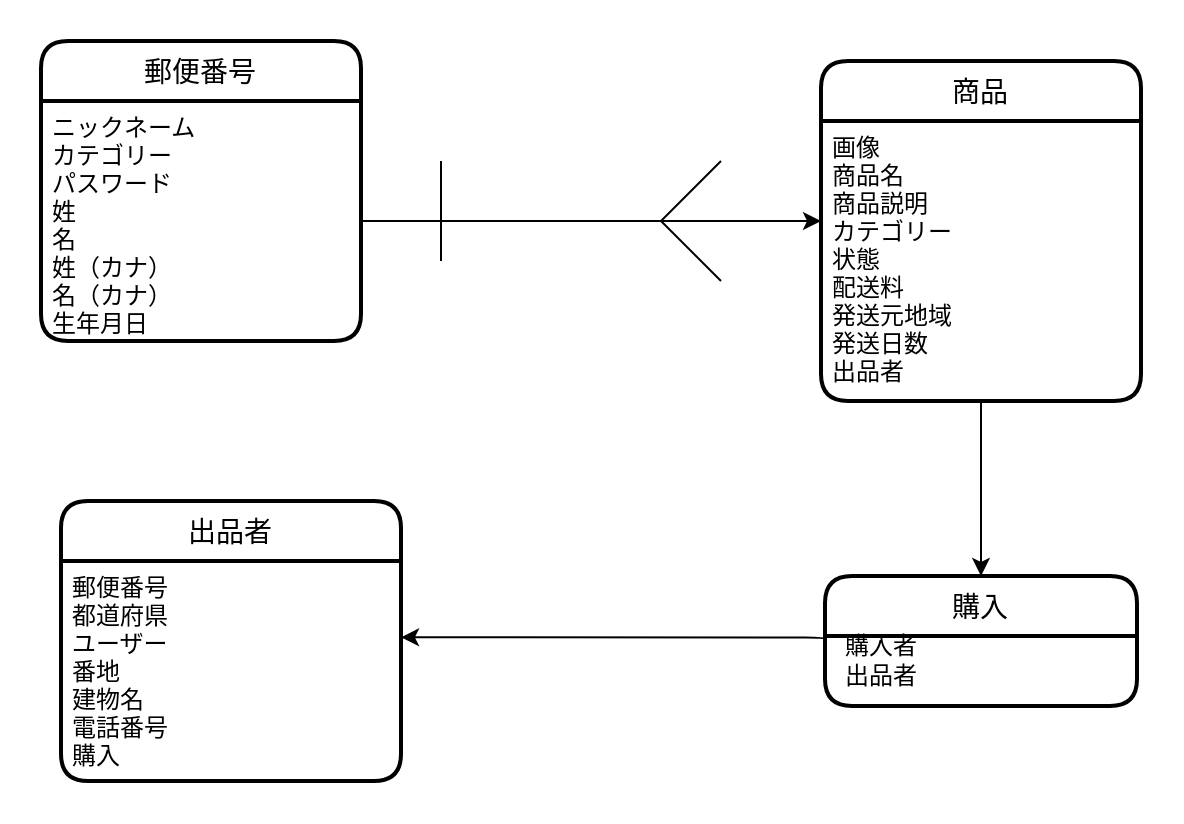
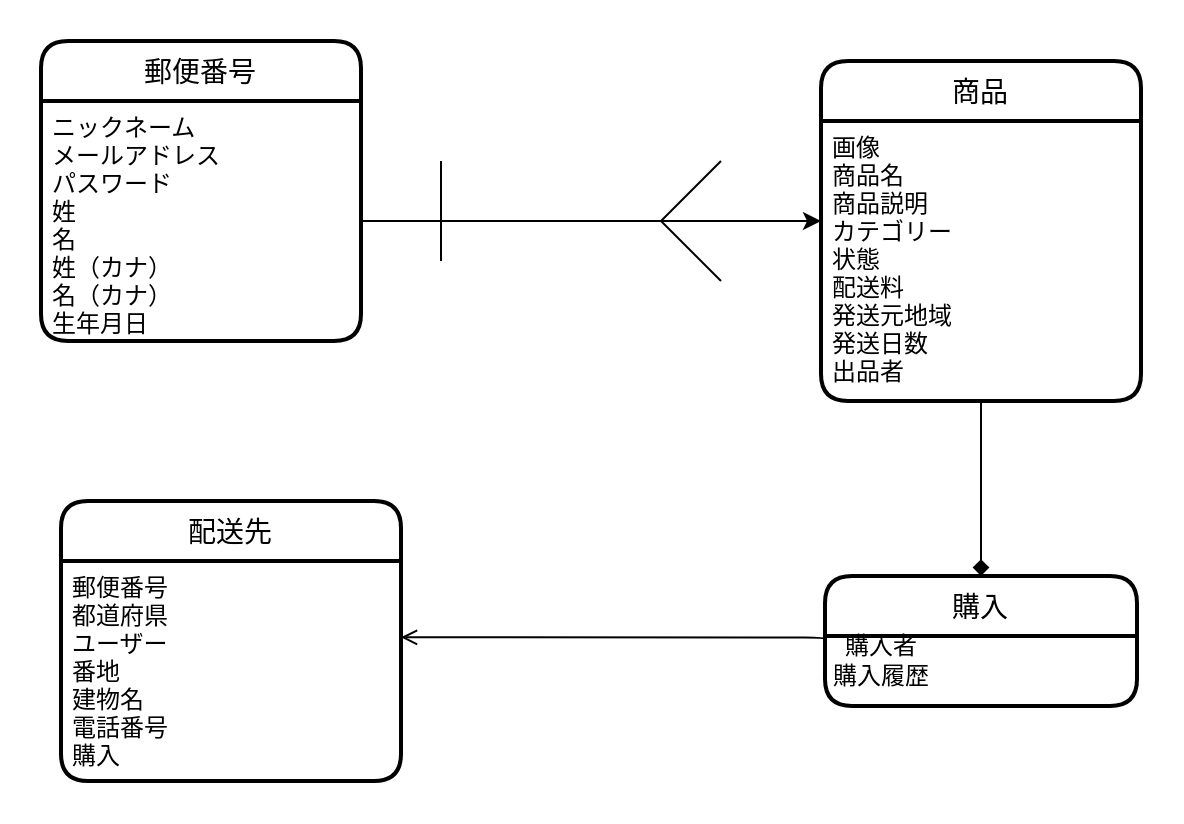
  <mxCell id="0" />
  <mxCell id="1" parent="0" />
  <mxCell id="2" value="郵便番号" style="swimlane;childLayout=stackLayout;horizontal=1;startSize=30;horizontalStack=0;rounded=1;fontSize=14;fontStyle=0;strokeWidth=2;resizeParent=0;resizeLast=1;shadow=0;dashed=0;align=center;" parent="1" vertex="1"><mxGeometry y="20" width="160" height="150" as="geometry" x="20" /></mxCell>
- <mxCell id="3" value="ニックネーム&#10;カテゴリー&#10;パスワード&#10;姓&#10;名&#10;姓（カナ）&#10;名（カナ）&#10;生年月日&#10;" style="align=left;strokeColor=none;fillColor=none;spacingLeft=4;fontSize=12;verticalAlign=top;resizable=0;rotatable=0;part=1;" parent="2" vertex="1"><mxGeometry y="30" width="160" height="120" as="geometry" /></mxCell>
+ <mxCell id="3" value="ニックネーム&#10;メールアドレス&#10;パスワード&#10;姓&#10;名&#10;姓（カナ）&#10;名（カナ）&#10;生年月日&#10;" style="align=left;strokeColor=none;fillColor=none;spacingLeft=4;fontSize=12;verticalAlign=top;resizable=0;rotatable=0;part=1;" parent="2" vertex="1"><mxGeometry y="30" width="160" height="120" as="geometry" /></mxCell>
  <mxCell id="4" value="商品" style="swimlane;childLayout=stackLayout;horizontal=1;startSize=30;horizontalStack=0;rounded=1;fontSize=14;fontStyle=0;strokeWidth=2;resizeParent=0;resizeLast=1;shadow=0;dashed=0;align=center;" parent="1" vertex="1"><mxGeometry x="410" width="160" height="170" as="geometry" y="30" /></mxCell>
  <mxCell id="5" value="画像&#10;商品名&#10;商品説明&#10;カテゴリー&#10;状態&#10;配送料&#10;発送元地域&#10;発送日数&#10;出品者&#10;&#10;" style="align=left;strokeColor=none;fillColor=none;spacingLeft=4;fontSize=12;verticalAlign=top;resizable=0;rotatable=0;part=1;" parent="4" vertex="1"><mxGeometry y="30" width="160" height="140" as="geometry" /></mxCell>
  <mxCell id="6" style="edgeStyle=orthogonalEdgeStyle;rounded=0;orthogonalLoop=1;jettySize=auto;html=1;exitX=0.5;exitY=1;exitDx=0;exitDy=0;" parent="4" source="5" target="5" edge="1"><mxGeometry relative="1" as="geometry" /></mxCell>
- <mxCell id="7" style="edgeStyle=orthogonalEdgeStyle;curved=0;rounded=1;sketch=0;orthogonalLoop=1;jettySize=auto;html=1;exitX=0;exitY=0.5;exitDx=0;exitDy=0;entryX=1;entryY=0.347;entryDx=0;entryDy=0;entryPerimeter=0;" parent="1" source="8" target="10" edge="1"><mxGeometry relative="1" as="geometry"><Array as="points"><mxPoint x="412" y="318" /></Array></mxGeometry></mxCell>
+ <mxCell id="7" style="edgeStyle=orthogonalEdgeStyle;curved=0;rounded=1;sketch=0;orthogonalLoop=1;jettySize=auto;html=1;exitX=0;exitY=0.5;exitDx=0;exitDy=0;entryX=1;entryY=0.347;entryDx=0;entryDy=0;entryPerimeter=0;endArrow=open;" parent="1" source="8" target="10" edge="1"><mxGeometry relative="1" as="geometry"><Array as="points"><mxPoint x="412" y="318" /></Array></mxGeometry></mxCell>
  <mxCell id="8" value="購入" style="swimlane;childLayout=stackLayout;horizontal=1;startSize=30;horizontalStack=0;rounded=1;fontSize=14;fontStyle=0;strokeWidth=2;resizeParent=0;resizeLast=1;shadow=0;dashed=0;align=center;" parent="1" vertex="1"><mxGeometry x="412" y="287.5" width="156" height="65" as="geometry" /></mxCell>
- <mxCell id="9" value="出品者" style="swimlane;childLayout=stackLayout;horizontal=1;startSize=30;horizontalStack=0;rounded=1;fontSize=14;fontStyle=0;strokeWidth=2;resizeParent=0;resizeLast=1;shadow=0;dashed=0;align=center;" parent="1" vertex="1"><mxGeometry x="30" y="250" width="170" height="140" as="geometry" /></mxCell>
+ <mxCell id="9" value="配送先" style="swimlane;childLayout=stackLayout;horizontal=1;startSize=30;horizontalStack=0;rounded=1;fontSize=14;fontStyle=0;strokeWidth=2;resizeParent=0;resizeLast=1;shadow=0;dashed=0;align=center;" parent="1" vertex="1"><mxGeometry x="30" y="250" width="170" height="140" as="geometry" /></mxCell>
  <mxCell id="10" value="郵便番号&#10;都道府県&#10;ユーザー&#10;番地&#10;建物名&#10;電話番号&#10;購入&#10;&#10;" style="align=left;strokeColor=none;fillColor=none;spacingLeft=4;fontSize=12;verticalAlign=top;resizable=0;rotatable=0;part=1;" parent="9" vertex="1"><mxGeometry y="30" width="170" height="110" as="geometry" /></mxCell>
  <mxCell id="11" value="" style="endArrow=none;html=1;rounded=0;" parent="1" edge="1"><mxGeometry relative="1" as="geometry"><mxPoint x="220" y="80" as="sourcePoint" /><mxPoint x="220" y="130" as="targetPoint" /><Array as="points"><mxPoint x="220" y="90" /><mxPoint x="220" y="110" /></Array></mxGeometry></mxCell>
- <mxCell id="12" style="edgeStyle=orthogonalEdgeStyle;rounded=0;orthogonalLoop=1;jettySize=auto;html=1;entryX=0.5;entryY=0;entryDx=0;entryDy=0;" parent="1" source="5" target="8" edge="1"><mxGeometry relative="1" as="geometry" /></mxCell>
+ <mxCell id="12" style="edgeStyle=orthogonalEdgeStyle;rounded=0;orthogonalLoop=1;jettySize=auto;html=1;entryX=0.5;entryY=0;entryDx=0;entryDy=0;endArrow=diamond;" parent="1" source="5" target="8" edge="1"><mxGeometry relative="1" as="geometry" /></mxCell>
  <mxCell id="13" style="edgeStyle=orthogonalEdgeStyle;curved=0;rounded=1;sketch=0;orthogonalLoop=1;jettySize=auto;html=1;exitX=1;exitY=0.5;exitDx=0;exitDy=0;" parent="1" source="3" edge="1"><mxGeometry relative="1" as="geometry"><mxPoint x="410" y="110" as="targetPoint" /><Array as="points"><mxPoint x="180" y="110" /></Array></mxGeometry></mxCell>
  <mxCell id="14" value="" style="endArrow=none;html=1;rounded=0;" parent="1" edge="1"><mxGeometry relative="1" as="geometry"><mxPoint x="360" y="80" as="sourcePoint" /><mxPoint x="360" y="140" as="targetPoint" /><Array as="points"><mxPoint x="330" y="110" /></Array></mxGeometry></mxCell>
- <mxCell id="15" value="購入者&lt;br&gt;出品者" style="text;html=1;align=center;verticalAlign=middle;resizable=0;points=[];autosize=1;" parent="1" vertex="1"><mxGeometry x="410" y="315" width="60" height="30" as="geometry" /></mxCell>
+ <mxCell id="15" value="購入者&lt;br&gt;購入履歴" style="text;html=1;align=center;verticalAlign=middle;resizable=0;points=[];autosize=1;" parent="1" vertex="1"><mxGeometry x="410" y="315" width="60" height="30" as="geometry" /></mxCell>
